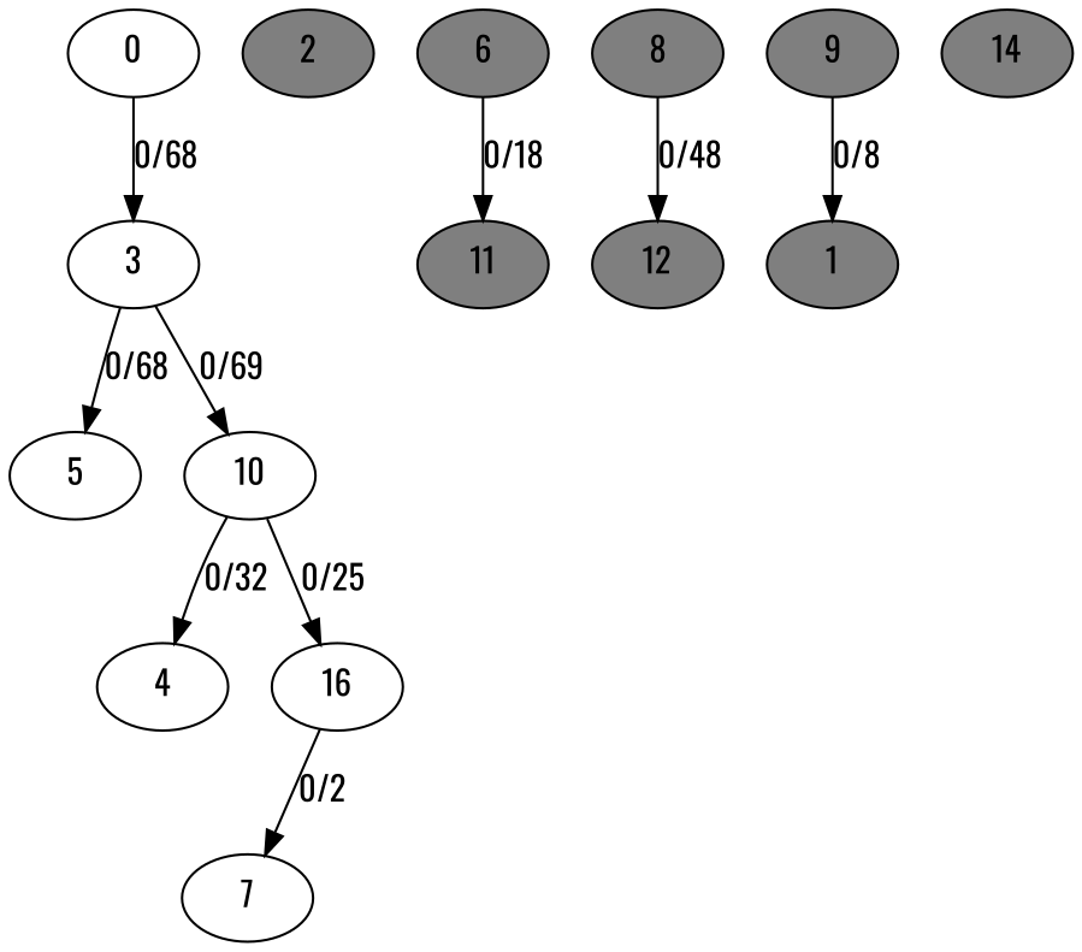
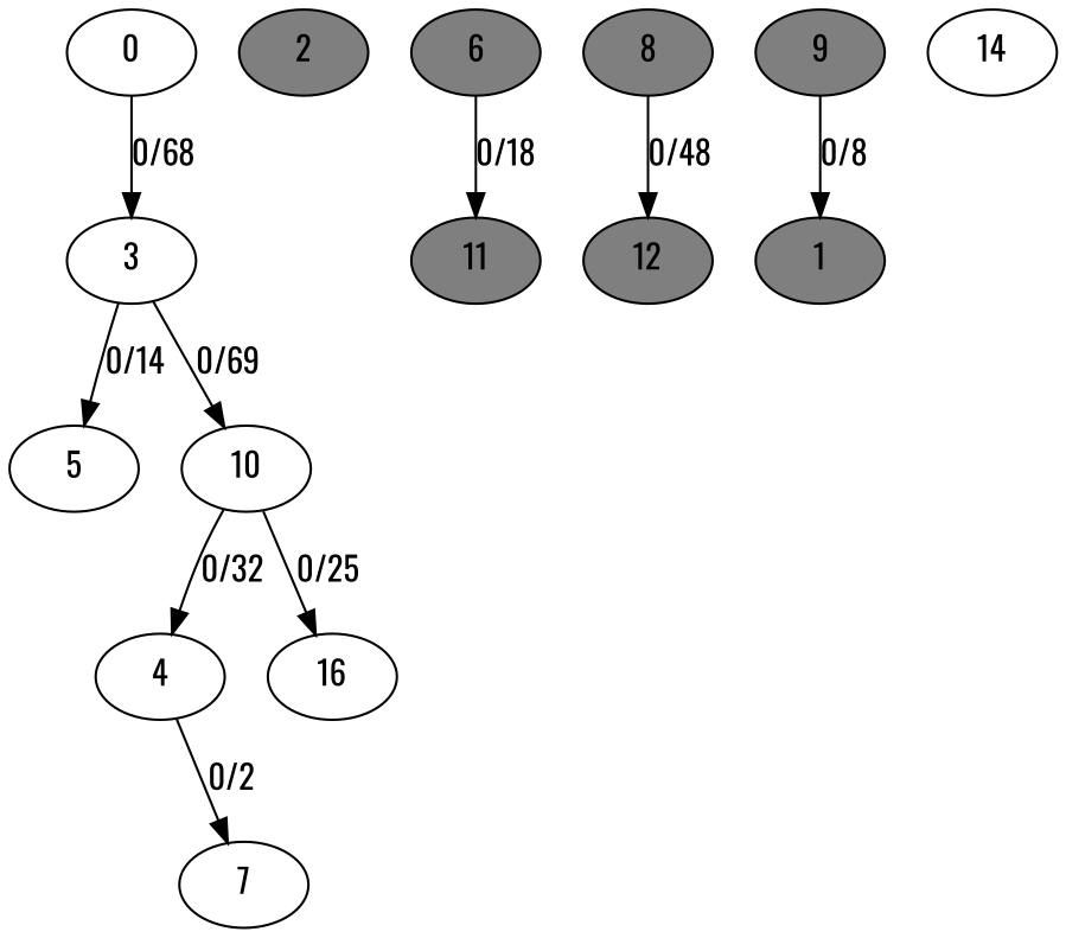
  digraph {
    fontname=Oswald
    node [fillcolor=grey50 fontname=Oswald style=filled]
    edge [fontname=Oswald]
    0 [fillcolor=grey100]
    3 [fillcolor=grey100]
    5 [fillcolor=grey100]
    10 [fillcolor=grey100]
    4 [fillcolor=grey100]
    n6 [fillcolor=grey100 label=16]
    2
    7 [fillcolor=grey100]
    6
    11
    8
    12
    9
    1
-   14
+   14 [fillcolor=grey100]
    0 -> 3 [label="0/68"]
-   3 -> 5 [label="0/68"]
+   3 -> 5 [label="0/14"]
    3 -> 10 [label="0/69"]
    10 -> 4 [label="0/32"]
    10 -> n6 [label="0/25"]
-   n6 -> 7 [label="0/2"]
+   4 -> 7 [label="0/2"]
    6 -> 11 [label="0/18"]
    8 -> 12 [label="0/48"]
    9 -> 1 [label="0/8"]
  }
